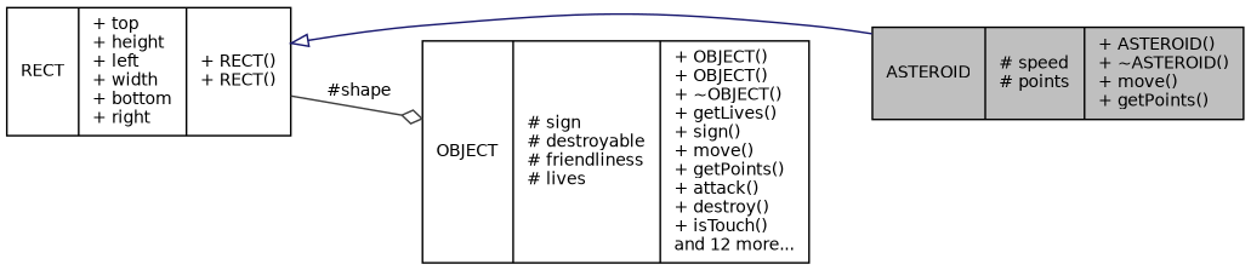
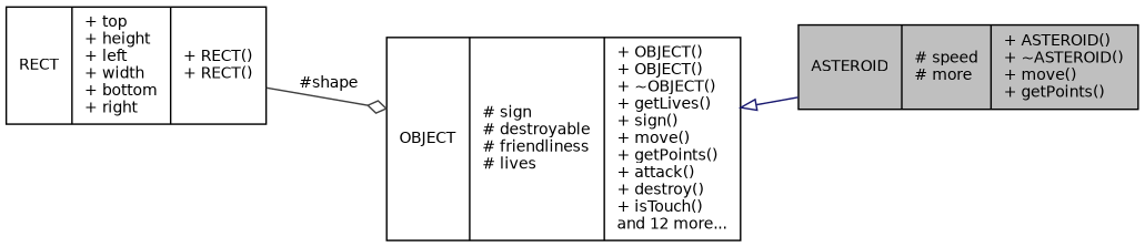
  digraph {
    rankdir=LR
    node [color=black fillcolor=white fontname=Helvetica fontsize=10 shape=record style=filled]
    edge [fontname=Helvetica fontsize=10 labelfontname=Helvetica labelfontsize=10 style=solid]
-   n1 [fillcolor=grey75 fontcolor=black height=0.2 label="{ASTEROID\n|# speed\l# points\l|+ ASTEROID()\l+ ~ASTEROID()\l+ move()\l+ getPoints()\l}" width=0.4]
+   n1 [fillcolor=grey75 fontcolor=black height=0.2 label="{ASTEROID\n|# speed\l# more\l|+ ASTEROID()\l+ ~ASTEROID()\l+ move()\l+ getPoints()\l}" width=0.4]
    n2 [height=0.2 label="{OBJECT\n|# sign\l# destroyable\l# friendliness\l# lives\l|+ OBJECT()\l+ OBJECT()\l+ ~OBJECT()\l+ getLives()\l+ sign()\l+ move()\l+ getPoints()\l+ attack()\l+ destroy()\l+ isTouch()\land 12 more...\l}" width=0.4]
    n3 [height=0.2 label="{RECT\n|+ top\l+ height\l+ left\l+ width\l+ bottom\l+ right\l|+ RECT()\l+ RECT()\l}" width=0.4]
-   n3 -> n1 [arrowtail=onormal color=midnightblue dir=back]
+   n2 -> n1 [arrowtail=onormal color=midnightblue dir=back]
    n3 -> n2 [arrowhead=odiamond color=grey25 label=" #shape"]
  }
